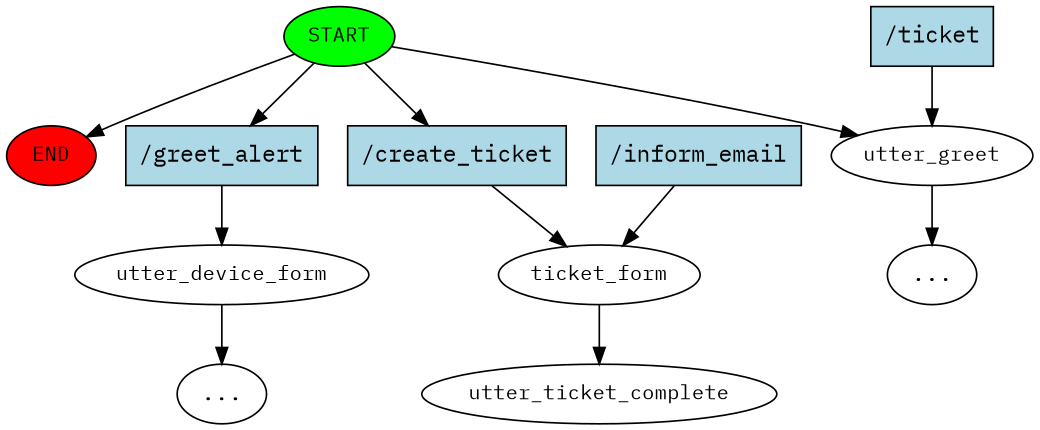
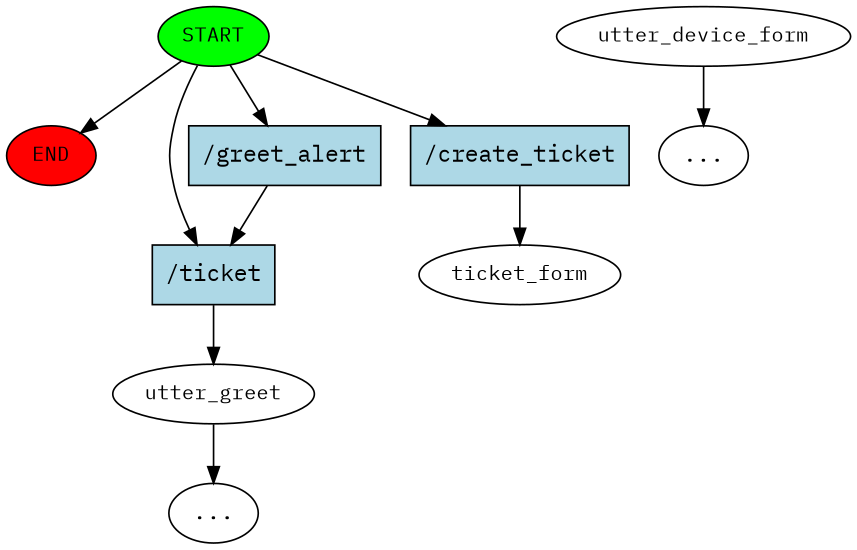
  digraph {
    fontname="IBM Plex Mono"
    node [fontname="IBM Plex Mono"]
    edge [fontname="IBM Plex Mono"]
    n1 [fillcolor=green fontsize=12 label=START style=filled]
    n2 [fillcolor=red fontsize=12 label=END style=filled]
    n3 [fillcolor=lightblue label="/ticket" shape=rect style=filled]
    n4 [fillcolor=lightblue label="/greet_alert" shape=rect style=filled]
    n5 [fillcolor=lightblue label="/create_ticket" shape=rect style=filled]
    n6 [fontsize=12 label=utter_greet]
    n7 [fontsize=12 label=utter_device_form]
    n8 [fontsize=12 label=ticket_form]
    n9 [label="..."]
    n10 [label="..."]
-   n11 [fontsize=12 label=utter_ticket_complete]
-   n12 [fillcolor=lightblue label="/inform_email" shape=rect style=filled]
    n1 -> n2
-   n1 -> n6
+   n1 -> n3
    n1 -> n4
    n1 -> n5
    n3 -> n6
-   n4 -> n7
+   n4 -> n3
    n5 -> n8
    n6 -> n9
    n7 -> n10
-   n8 -> n11
-   n12 -> n8
  }
